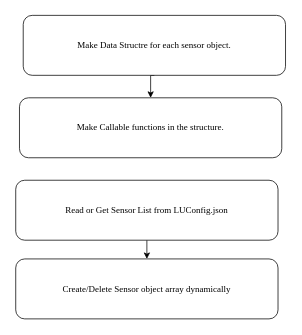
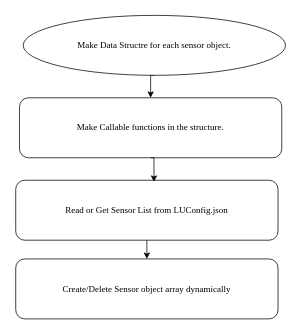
  <mxCell id="0" />
  <mxCell id="1" parent="0" />
  <mxCell id="2" style="edgeStyle=orthogonalEdgeStyle;rounded=0;orthogonalLoop=1;jettySize=auto;html=1;exitX=0.5;exitY=1;exitDx=0;exitDy=0;entryX=0.5;entryY=0;entryDx=0;entryDy=0;" edge="1" parent="1" source="3" target="4"><mxGeometry relative="1" as="geometry" /></mxCell>
- <mxCell id="3" value="&lt;font face=&quot;Lucida Console&quot;&gt;Make Data Structre for each sensor object.&lt;/font&gt;" style="rounded=1;whiteSpace=wrap;html=1;" vertex="1" parent="1"><mxGeometry x="30" y="20" width="350" height="80" as="geometry" /></mxCell>
+ <mxCell id="3" value="&lt;font face=&quot;Lucida Console&quot;&gt;Make Data Structre for each sensor object.&lt;/font&gt;" style="ellipse;whiteSpace=wrap;html=1;" vertex="1" parent="1"><mxGeometry x="30" y="20" width="350" height="80" as="geometry" /></mxCell>
  <mxCell id="4" value="&lt;font face=&quot;Lucida Console&quot;&gt;Make Callable functions in the structure.&lt;/font&gt;" style="rounded=1;whiteSpace=wrap;html=1;" vertex="1" parent="1"><mxGeometry x="25" y="130" width="350" height="80" as="geometry" /></mxCell>
  <mxCell id="5" value="&lt;font face=&quot;Lucida Console&quot;&gt;Create/Delete Sensor object array dynamically&lt;/font&gt;" style="rounded=1;whiteSpace=wrap;html=1;" vertex="1" parent="1"><mxGeometry x="20" y="345" width="350" height="80" as="geometry" /></mxCell>
  <mxCell id="6" style="edgeStyle=orthogonalEdgeStyle;rounded=0;orthogonalLoop=1;jettySize=auto;html=1;exitX=0.5;exitY=1;exitDx=0;exitDy=0;entryX=0.5;entryY=0;entryDx=0;entryDy=0;" edge="1" parent="1" source="7" target="5"><mxGeometry relative="1" as="geometry" /></mxCell>
  <mxCell id="7" value="&lt;font face=&quot;Lucida Console&quot;&gt;Read or Get Sensor List from LUConfig.json&lt;/font&gt;" style="rounded=1;whiteSpace=wrap;html=1;" vertex="1" parent="1"><mxGeometry x="20" y="240" width="350" height="80" as="geometry" /></mxCell>
+ <mxCell id="8" style="edgeStyle=orthogonalEdgeStyle;rounded=0;orthogonalLoop=1;jettySize=auto;html=1;exitX=0.5;exitY=1;exitDx=0;exitDy=0;entryX=0.527;entryY=0.027;entryDx=0;entryDy=0;entryPerimeter=0;" edge="1" parent="1" source="4" target="7"><mxGeometry relative="1" as="geometry" /></mxCell>
